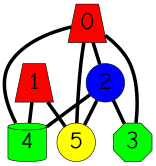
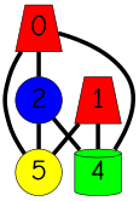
  graph {
    fontname="Comic Neue"
    splines=true
    node [color=black fillcolor=red fixedsize=true fontname="Comic Neue" fontsize=42 penwidth=1 shape=trapezium style=filled]
    edge [color=black fontname="Comic Neue" penwidth=6 style=bold]
    0 [height=0.91667 width=0.91667]
    2 [fillcolor=blue height=0.91667 shape=circle width=0.91667]
-   3 [fillcolor=green height=0.91667 shape=octagon width=0.91667]
    4 [fillcolor=green height=0.91667 shape=cylinder width=0.91667]
    5 [fillcolor=yellow height=0.91667 shape=circle width=0.91667]
    1 [height=0.91667 width=0.91667]
    0 -- 2
-   0 -- 3
    0 -- 4
    0 -- 5
-   2 -- 3
    2 -- 4
    2 -- 5
    1 -- 4
    1 -- 5
  }
